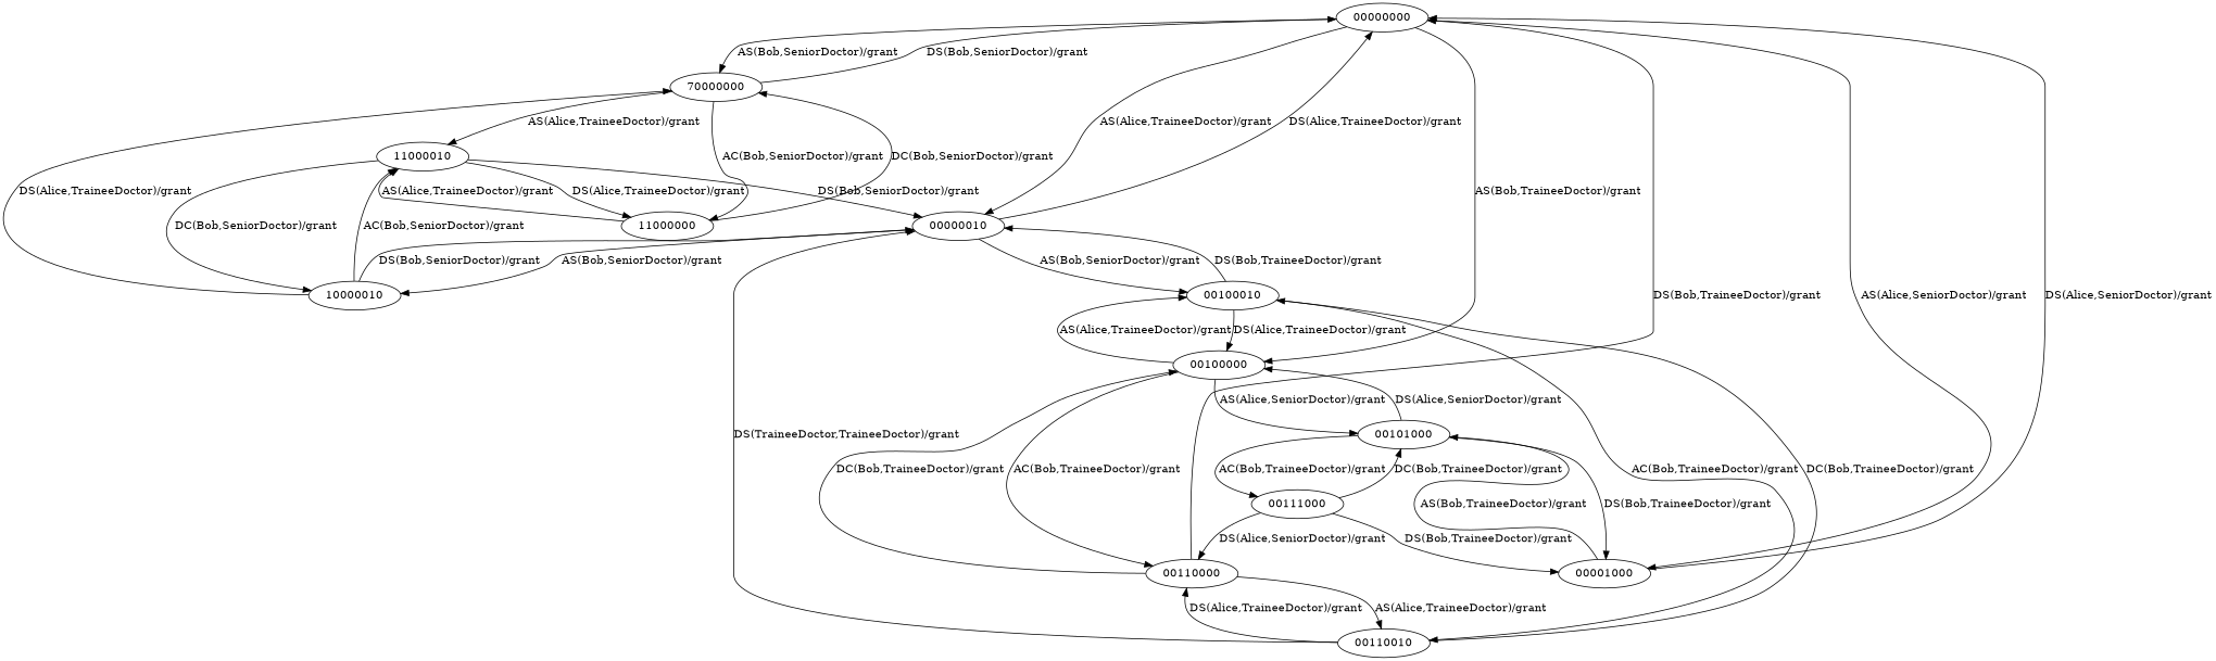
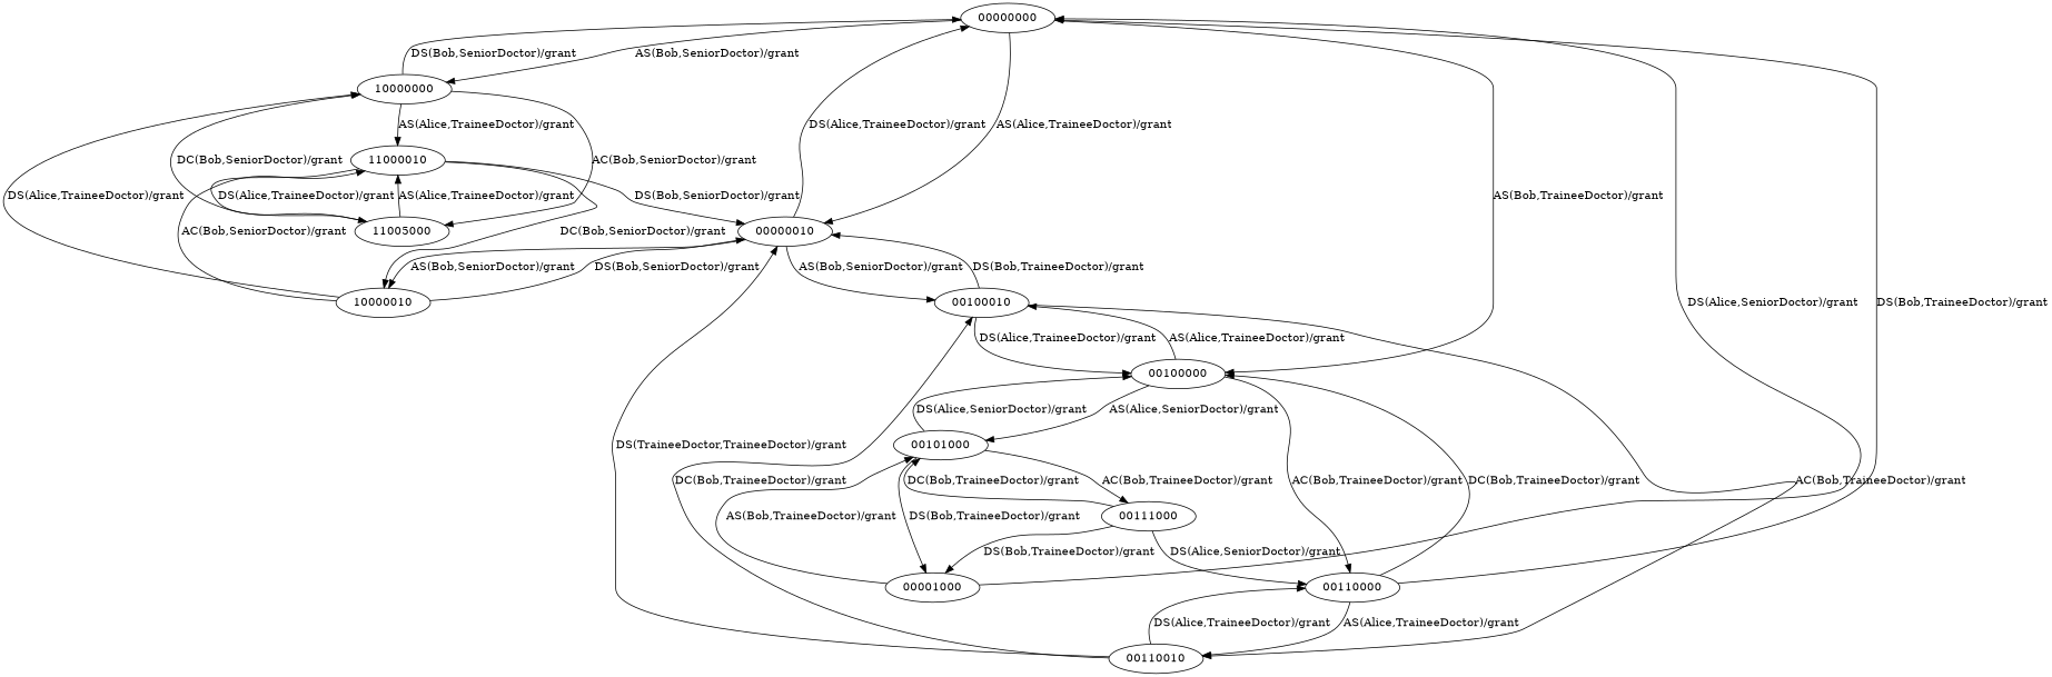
  digraph {
    00000000
-   10000000 [label=70000000]
+   10000000
    00001000
    00100000
    00000010
-   11000000
+   11000000 [label=11005000]
    11000010
    00101000
    00100010
    00110000
    10000010
    00111000
    00110010
    00000000 -> 10000000 [label="AS(Bob,SeniorDoctor)/grant"]
-   00000000 -> 00001000 [label="AS(Alice,SeniorDoctor)/grant"]
    00000000 -> 00100000 [label="AS(Bob,TraineeDoctor)/grant"]
    00000000 -> 00000010 [label="AS(Alice,TraineeDoctor)/grant"]
    10000000 -> 00000000 [label="DS(Bob,SeniorDoctor)/grant"]
    10000000 -> 11000000 [label="AC(Bob,SeniorDoctor)/grant"]
    10000000 -> 11000010 [label="AS(Alice,TraineeDoctor)/grant"]
    00001000 -> 00000000 [label="DS(Alice,SeniorDoctor)/grant"]
    00001000 -> 00101000 [label="AS(Bob,TraineeDoctor)/grant"]
    00100000 -> 00101000 [label="AS(Alice,SeniorDoctor)/grant"]
    00100000 -> 00100010 [label="AS(Alice,TraineeDoctor)/grant"]
    00100000 -> 00110000 [label="AC(Bob,TraineeDoctor)/grant"]
    00000010 -> 00000000 [label="DS(Alice,TraineeDoctor)/grant"]
    00000010 -> 00100010 [label="AS(Bob,SeniorDoctor)/grant"]
    00000010 -> 10000010 [label="AS(Bob,SeniorDoctor)/grant"]
    11000000 -> 10000000 [label="DC(Bob,SeniorDoctor)/grant"]
    11000000 -> 11000010 [label="AS(Alice,TraineeDoctor)/grant"]
    11000010 -> 00000010 [label="DS(Bob,SeniorDoctor)/grant"]
    11000010 -> 11000000 [label="DS(Alice,TraineeDoctor)/grant"]
    11000010 -> 10000010 [label="DC(Bob,SeniorDoctor)/grant"]
    00101000 -> 00001000 [label="DS(Bob,TraineeDoctor)/grant"]
    00101000 -> 00100000 [label="DS(Alice,SeniorDoctor)/grant"]
    00101000 -> 00111000 [label="AC(Bob,TraineeDoctor)/grant"]
    00100010 -> 00100000 [label="DS(Alice,TraineeDoctor)/grant"]
    00100010 -> 00000010 [label="DS(Bob,TraineeDoctor)/grant"]
    00100010 -> 00110010 [label="AC(Bob,TraineeDoctor)/grant"]
    00110000 -> 00000000 [label="DS(Bob,TraineeDoctor)/grant"]
    00110000 -> 00100000 [label="DC(Bob,TraineeDoctor)/grant"]
    00110000 -> 00110010 [label="AS(Alice,TraineeDoctor)/grant"]
    10000010 -> 10000000 [label="DS(Alice,TraineeDoctor)/grant"]
    10000010 -> 00000010 [label="DS(Bob,SeniorDoctor)/grant"]
    10000010 -> 11000010 [label="AC(Bob,SeniorDoctor)/grant"]
    00111000 -> 00001000 [label="DS(Bob,TraineeDoctor)/grant"]
    00111000 -> 00101000 [label="DC(Bob,TraineeDoctor)/grant"]
    00111000 -> 00110000 [label="DS(Alice,SeniorDoctor)/grant"]
    00110010 -> 00000010 [label="DS(TraineeDoctor,TraineeDoctor)/grant"]
    00110010 -> 00100010 [label="DC(Bob,TraineeDoctor)/grant"]
    00110010 -> 00110000 [label="DS(Alice,TraineeDoctor)/grant"]
  }
